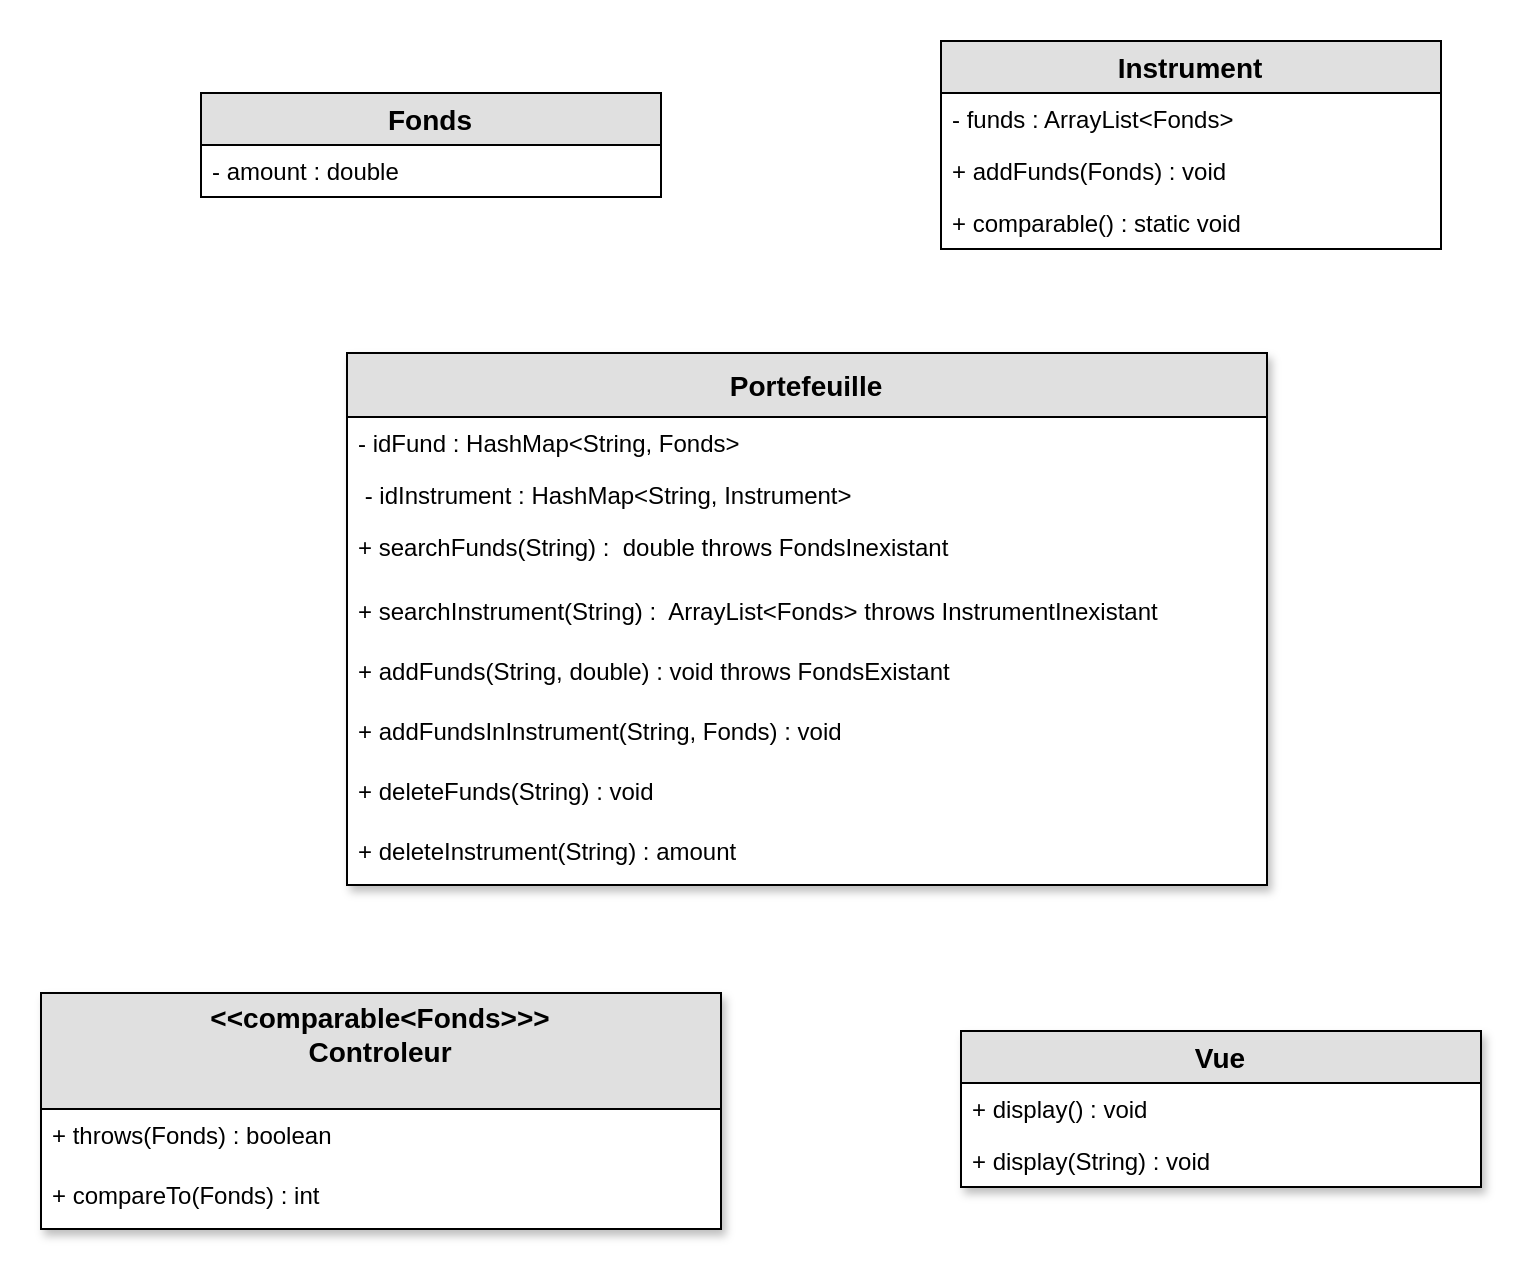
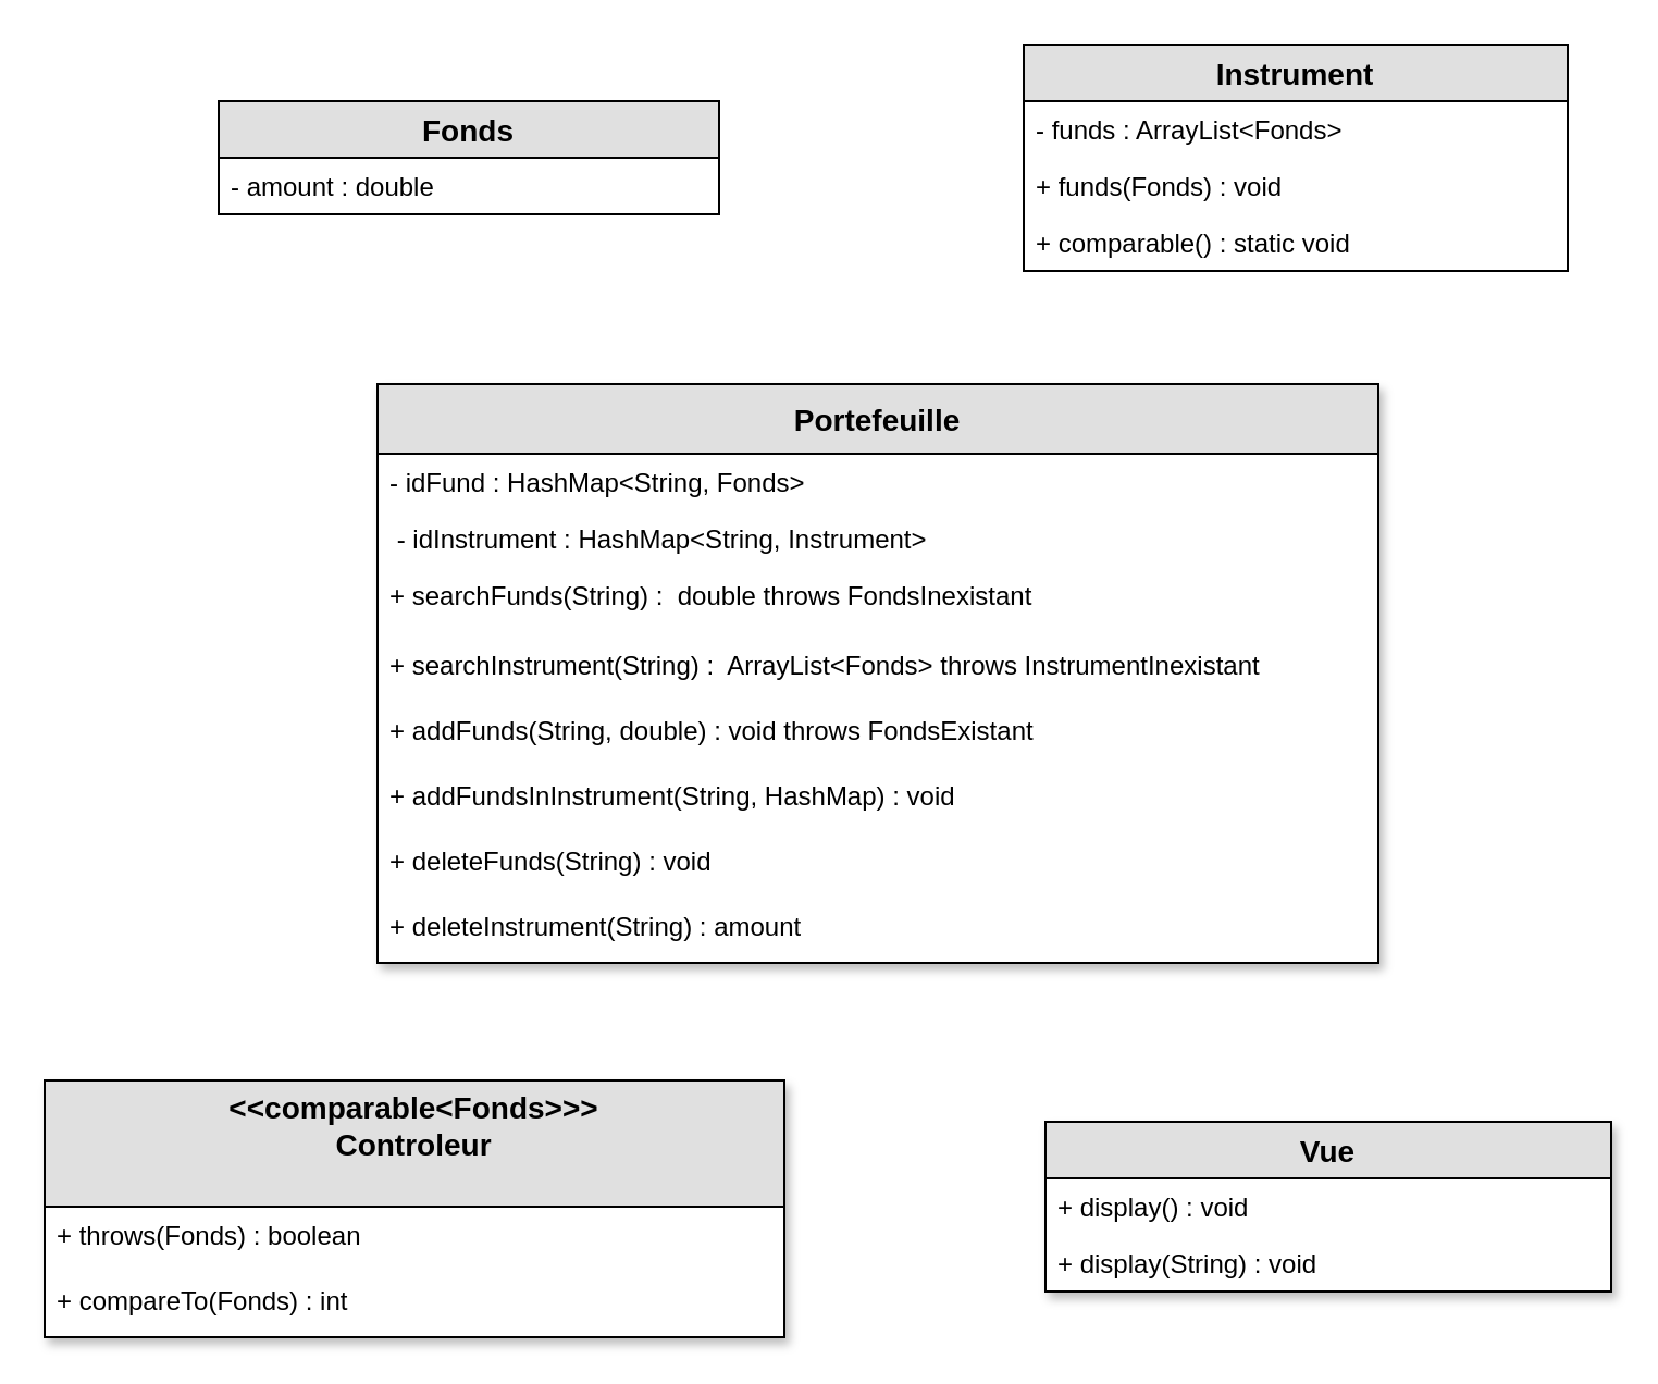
  <mxCell id="0" />
  <mxCell id="1" parent="0" />
  <mxCell id="2" value="Fonds" parent="1" vertex="1" style="swimlane;fontStyle=1;childLayout=stackLayout;horizontal=1;startSize=26;fillColor=#e0e0e0;horizontalStack=0;resizeParent=1;resizeParentMax=0;resizeLast=0;collapsible=1;marginBottom=0;swimlaneFillColor=#ffffff;align=center;fontSize=14;"><mxGeometry as="geometry" height="52" width="230" y="46" x="100" /></mxCell>
  <mxCell id="3" value="- amount : double" parent="2" vertex="1" style="text;strokeColor=none;fillColor=none;spacingLeft=4;spacingRight=4;overflow=hidden;rotatable=0;points=[[0,0.5],[1,0.5]];portConstraint=eastwest;fontSize=12;"><mxGeometry as="geometry" height="26" width="230" y="26" /></mxCell>
  <mxCell id="4" value="Instrument" parent="1" vertex="1" style="swimlane;fontStyle=1;childLayout=stackLayout;horizontal=1;startSize=26;fillColor=#e0e0e0;horizontalStack=0;resizeParent=1;resizeParentMax=0;resizeLast=0;collapsible=1;marginBottom=0;swimlaneFillColor=#ffffff;align=center;fontSize=14;"><mxGeometry as="geometry" height="104" width="250" y="20" x="470" /></mxCell>
  <mxCell id="5" value="- funds : ArrayList&lt;Fonds&gt;" parent="4" vertex="1" style="text;strokeColor=none;fillColor=none;spacingLeft=4;spacingRight=4;overflow=hidden;rotatable=0;points=[[0,0.5],[1,0.5]];portConstraint=eastwest;fontSize=12;"><mxGeometry as="geometry" height="26" width="250" y="26" /></mxCell>
- <mxCell id="6" value="+ addFunds(Fonds) : void " parent="4" vertex="1" style="text;strokeColor=none;fillColor=none;spacingLeft=4;spacingRight=4;overflow=hidden;rotatable=0;points=[[0,0.5],[1,0.5]];portConstraint=eastwest;fontSize=12;"><mxGeometry as="geometry" height="26" width="250" y="52" /></mxCell>
+ <mxCell id="6" value="+ funds(Fonds) : void " parent="4" vertex="1" style="text;strokeColor=none;fillColor=none;spacingLeft=4;spacingRight=4;overflow=hidden;rotatable=0;points=[[0,0.5],[1,0.5]];portConstraint=eastwest;fontSize=12;"><mxGeometry as="geometry" height="26" width="250" y="52" /></mxCell>
  <mxCell id="7" value="+ comparable() : static void" parent="4" vertex="1" style="text;strokeColor=none;fillColor=none;spacingLeft=4;spacingRight=4;overflow=hidden;rotatable=0;points=[[0,0.5],[1,0.5]];portConstraint=eastwest;fontSize=12;"><mxGeometry as="geometry" height="26" width="250" y="78" /></mxCell>
  <mxCell id="8" value="Portefeuille" parent="1" vertex="1" style="swimlane;fontStyle=1;childLayout=stackLayout;horizontal=1;startSize=32;fillColor=#e0e0e0;horizontalStack=0;resizeParent=1;resizeParentMax=0;resizeLast=0;collapsible=1;marginBottom=0;swimlaneFillColor=#ffffff;align=center;fontSize=14;shadow=1;"><mxGeometry as="geometry" height="266" width="460" y="176" x="173" /></mxCell>
  <mxCell id="9" value="- idFund : HashMap&lt;String, Fonds&gt;" parent="8" vertex="1" style="text;strokeColor=none;fillColor=none;spacingLeft=4;spacingRight=4;overflow=hidden;rotatable=0;points=[[0,0.5],[1,0.5]];portConstraint=eastwest;fontSize=12;"><mxGeometry as="geometry" height="26" width="460" y="32" /></mxCell>
  <mxCell id="10" value=" - idInstrument : HashMap&lt;String, Instrument&gt;" parent="8" vertex="1" style="text;strokeColor=none;fillColor=none;spacingLeft=4;spacingRight=4;overflow=hidden;rotatable=0;points=[[0,0.5],[1,0.5]];portConstraint=eastwest;fontSize=12;"><mxGeometry as="geometry" height="26" width="460" y="58" /></mxCell>
  <mxCell id="11" value="+ searchFunds(String) :  double throws FondsInexistant" parent="8" vertex="1" style="text;strokeColor=none;fillColor=none;spacingLeft=4;spacingRight=4;overflow=hidden;rotatable=0;points=[[0,0.5],[1,0.5]];portConstraint=eastwest;fontSize=12;shadow=1;"><mxGeometry as="geometry" height="32" width="460" y="84" /></mxCell>
  <mxCell id="12" value="+ searchInstrument(String) :  ArrayList&lt;Fonds&gt; throws InstrumentInexistant" parent="8" vertex="1" style="text;strokeColor=none;fillColor=none;spacingLeft=4;spacingRight=4;overflow=hidden;rotatable=0;points=[[0,0.5],[1,0.5]];portConstraint=eastwest;fontSize=12;shadow=1;"><mxGeometry as="geometry" height="30" width="460" y="116" /></mxCell>
  <mxCell id="13" value="+ addFunds(String, double) : void throws FondsExistant" parent="8" vertex="1" style="text;strokeColor=none;fillColor=none;spacingLeft=4;spacingRight=4;overflow=hidden;rotatable=0;points=[[0,0.5],[1,0.5]];portConstraint=eastwest;fontSize=12;shadow=1;"><mxGeometry as="geometry" height="30" width="460" y="146" /></mxCell>
- <mxCell id="14" value="+ addFundsInInstrument(String, Fonds) : void" parent="8" vertex="1" style="text;strokeColor=none;fillColor=none;spacingLeft=4;spacingRight=4;overflow=hidden;rotatable=0;points=[[0,0.5],[1,0.5]];portConstraint=eastwest;fontSize=12;shadow=1;"><mxGeometry as="geometry" height="30" width="460" y="176" /></mxCell>
+ <mxCell id="14" value="+ addFundsInInstrument(String, HashMap) : void" parent="8" vertex="1" style="text;strokeColor=none;fillColor=none;spacingLeft=4;spacingRight=4;overflow=hidden;rotatable=0;points=[[0,0.5],[1,0.5]];portConstraint=eastwest;fontSize=12;shadow=1;"><mxGeometry as="geometry" height="30" width="460" y="176" /></mxCell>
  <mxCell id="15" value="+ deleteFunds(String) : void" parent="8" vertex="1" style="text;strokeColor=none;fillColor=none;spacingLeft=4;spacingRight=4;overflow=hidden;rotatable=0;points=[[0,0.5],[1,0.5]];portConstraint=eastwest;fontSize=12;shadow=1;"><mxGeometry as="geometry" height="30" width="460" y="206" /></mxCell>
  <mxCell id="16" value="+ deleteInstrument(String) : amount" parent="8" vertex="1" style="text;strokeColor=none;fillColor=none;spacingLeft=4;spacingRight=4;overflow=hidden;rotatable=0;points=[[0,0.5],[1,0.5]];portConstraint=eastwest;fontSize=12;shadow=1;"><mxGeometry as="geometry" height="30" width="460" y="236" /></mxCell>
  <mxCell id="17" value="&lt;&lt;comparable&lt;Fonds&gt;&gt;&gt;&#10;Controleur&#10;" parent="1" vertex="1" style="swimlane;fontStyle=1;childLayout=stackLayout;horizontal=1;startSize=58;fillColor=#e0e0e0;horizontalStack=0;resizeParent=1;resizeParentMax=0;resizeLast=0;collapsible=1;marginBottom=0;swimlaneFillColor=#ffffff;align=center;fontSize=14;shadow=1;"><mxGeometry as="geometry" height="118" width="340" y="496" x="20" /></mxCell>
  <mxCell id="18" value="+ throws(Fonds) : boolean" parent="17" vertex="1" style="text;strokeColor=none;fillColor=none;spacingLeft=4;spacingRight=4;overflow=hidden;rotatable=0;points=[[0,0.5],[1,0.5]];portConstraint=eastwest;fontSize=12;shadow=1;"><mxGeometry as="geometry" height="30" width="340" y="58" /></mxCell>
  <mxCell id="19" value="+ compareTo(Fonds) : int" parent="17" vertex="1" style="text;strokeColor=none;fillColor=none;spacingLeft=4;spacingRight=4;overflow=hidden;rotatable=0;points=[[0,0.5],[1,0.5]];portConstraint=eastwest;fontSize=12;shadow=1;"><mxGeometry as="geometry" height="30" width="340" y="88" /></mxCell>
  <mxCell id="20" value="Vue" parent="1" vertex="1" style="swimlane;fontStyle=1;childLayout=stackLayout;horizontal=1;startSize=26;fillColor=#e0e0e0;horizontalStack=0;resizeParent=1;resizeParentMax=0;resizeLast=0;collapsible=1;marginBottom=0;swimlaneFillColor=#ffffff;align=center;fontSize=14;shadow=1;"><mxGeometry as="geometry" height="78" width="260" y="515" x="480" /></mxCell>
  <mxCell id="21" value="+ display() : void" parent="20" vertex="1" style="text;strokeColor=none;fillColor=none;spacingLeft=4;spacingRight=4;overflow=hidden;rotatable=0;points=[[0,0.5],[1,0.5]];portConstraint=eastwest;fontSize=12;"><mxGeometry as="geometry" height="26" width="260" y="26" /></mxCell>
  <mxCell id="22" value="+ display(String) : void  " parent="20" vertex="1" style="text;strokeColor=none;fillColor=none;spacingLeft=4;spacingRight=4;overflow=hidden;rotatable=0;points=[[0,0.5],[1,0.5]];portConstraint=eastwest;fontSize=12;"><mxGeometry as="geometry" height="26" width="260" y="52" /></mxCell>
